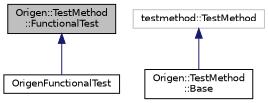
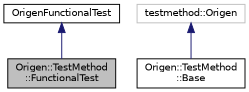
  digraph {
    node [color=black fillcolor=white fontname=Helvetica fontsize=10 shape=record style=filled]
    edge [color=midnightblue dir=back fontname=Helvetica fontsize=10 labelfontname=Helvetica labelfontsize=10 style=solid]
    n1 [fillcolor=grey75 fontcolor=black height=0.2 label="Origen::TestMethod\l::FunctionalTest" width=0.4]
    n2 [height=0.2 label=OrigenFunctionalTest width=0.4]
    n3 [height=0.2 label="Origen::TestMethod\l::Base" width=0.4]
-   n4 [color=grey75 height=0.2 label="testmethod::TestMethod" width=0.4]
-   n1 -> n2
+   n4 [color=grey75 height=0.2 label="testmethod::Origen" width=0.4]
+   n2 -> n1
    n4 -> n3
  }
